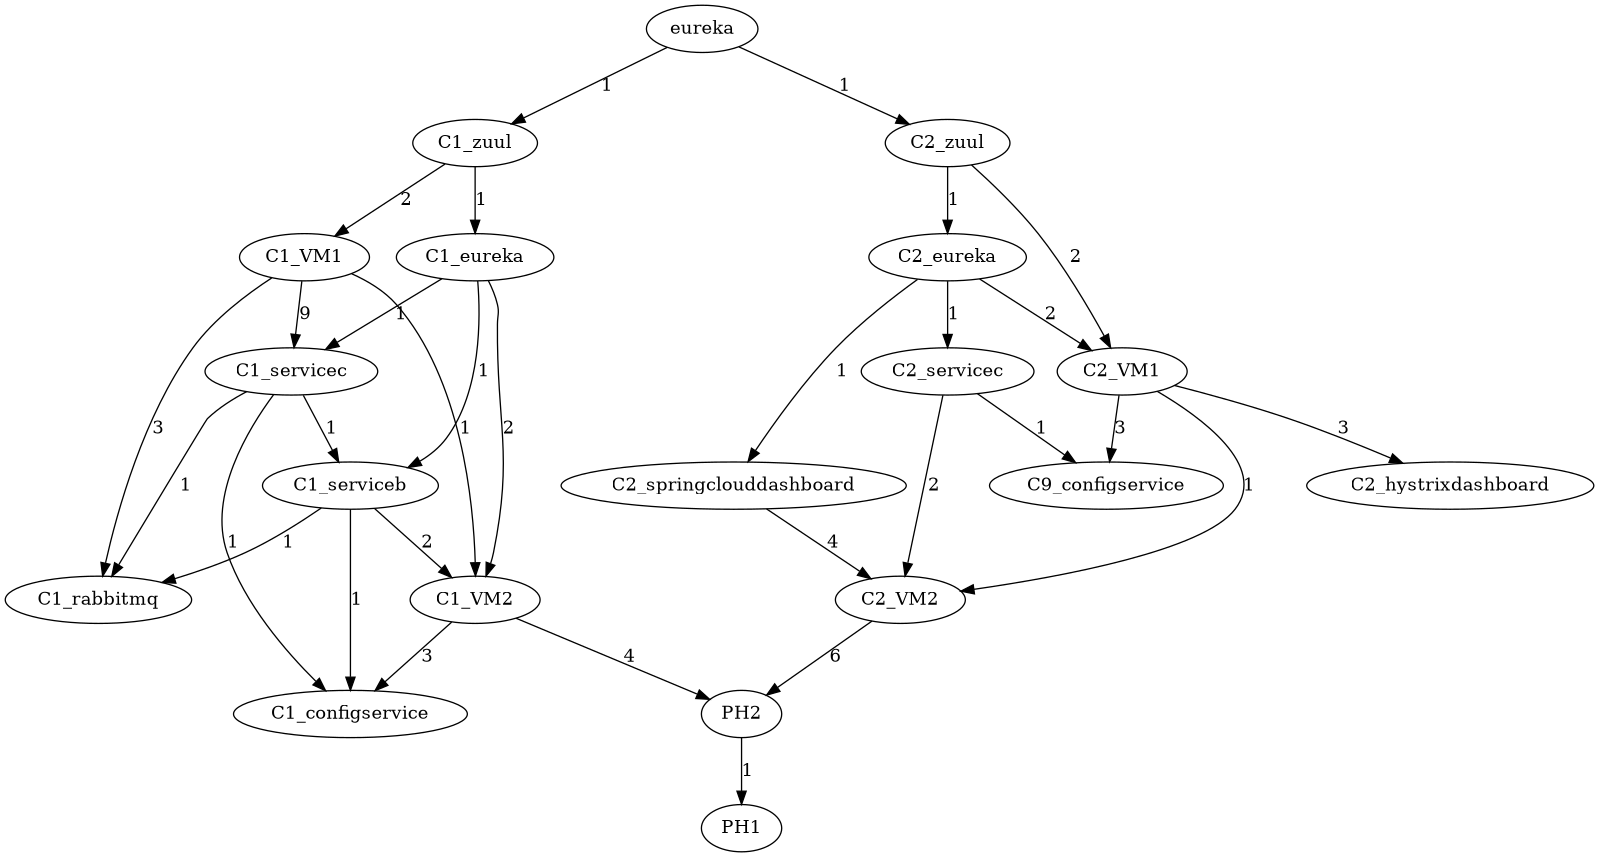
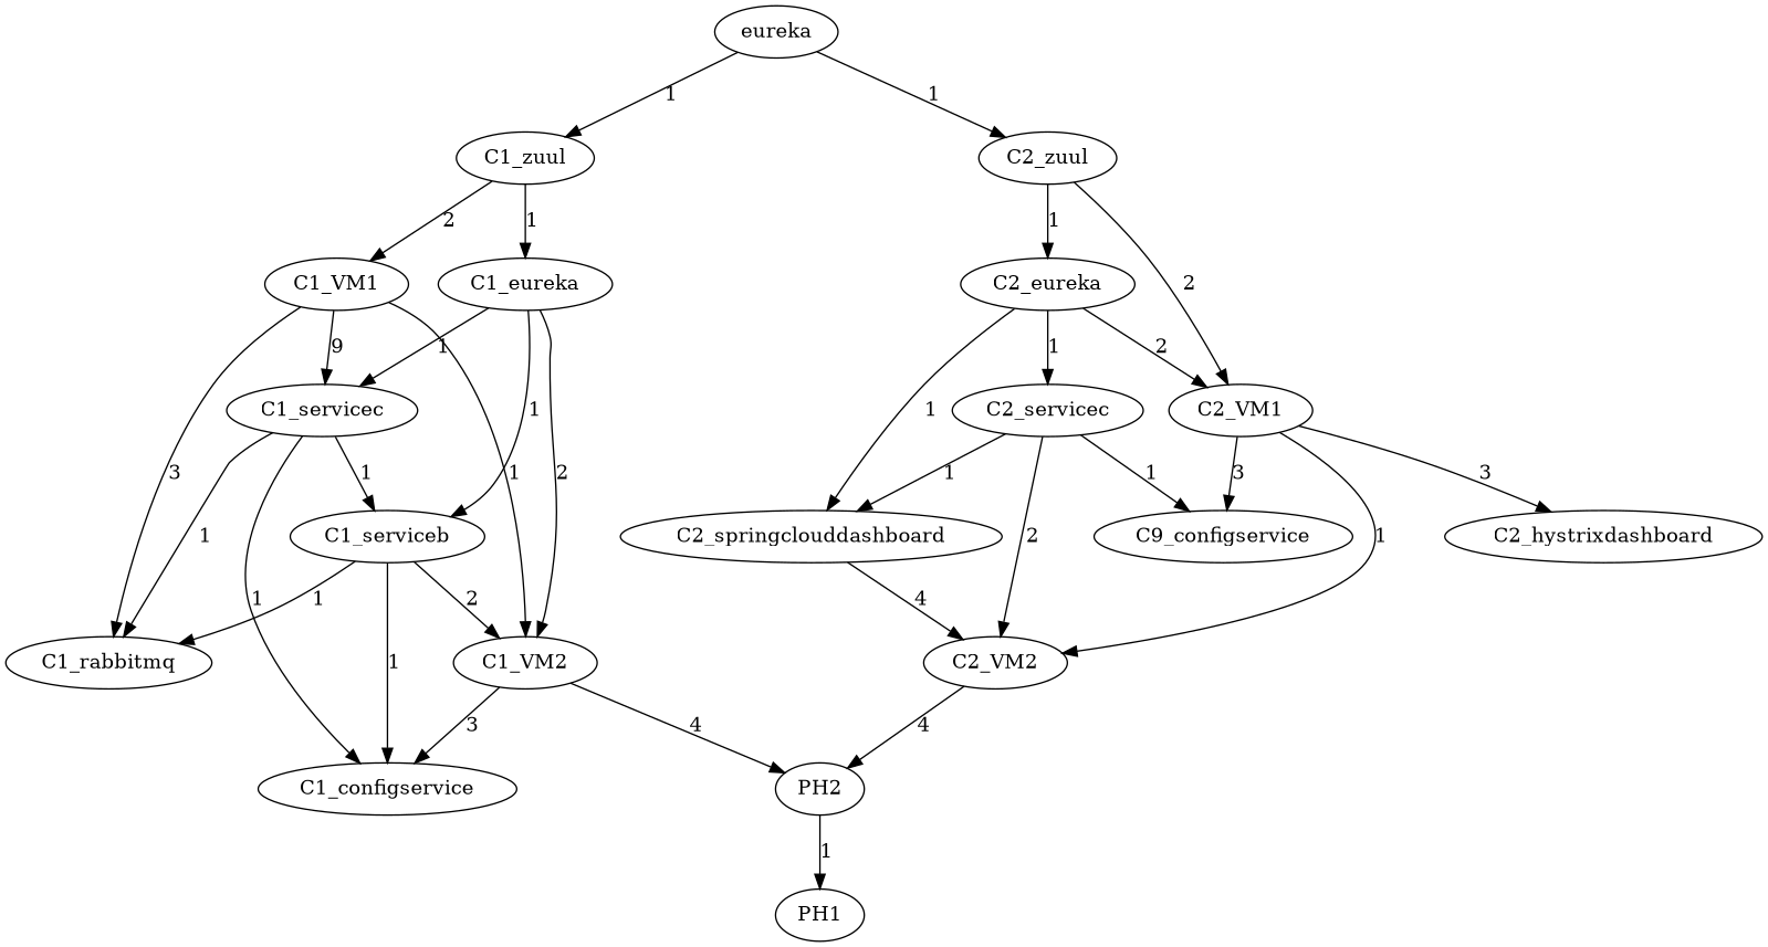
  digraph {
    n1 [label=eureka]
    C1_zuul
    C2_zuul
    C1_eureka
    C1_VM1
    C2_eureka
    C2_VM1
    C1_servicec
    C1_serviceb
    C1_VM2
    C1_rabbitmq
    C2_servicec
    C2_springclouddashboard
    n14 [label=C9_configservice]
    C2_hystrixdashboard
    C2_VM2
    C1_configservice
    PH2
    PH1
    n1 -> C1_zuul [label=1]
    n1 -> C2_zuul [label=1]
    C1_zuul -> C1_eureka [label=1]
    C1_zuul -> C1_VM1 [label=2]
    C2_zuul -> C2_eureka [label=1]
    C2_zuul -> C2_VM1 [label=2]
    C1_eureka -> C1_servicec [label=1]
    C1_eureka -> C1_serviceb [label=1]
    C1_eureka -> C1_VM2 [label=2]
    C1_VM1 -> C1_servicec [label=9]
    C1_VM1 -> C1_VM2 [label=1]
    C1_VM1 -> C1_rabbitmq [label=3]
    C2_eureka -> C2_VM1 [label=2]
    C2_eureka -> C2_servicec [label=1]
    C2_eureka -> C2_springclouddashboard [label=1]
    C2_VM1 -> n14 [label=3]
    C2_VM1 -> C2_hystrixdashboard [label=3]
    C2_VM1 -> C2_VM2 [label=1]
    C1_servicec -> C1_serviceb [label=1]
    C1_servicec -> C1_rabbitmq [label=1]
    C1_servicec -> C1_configservice [label=1]
    C1_serviceb -> C1_VM2 [label=2]
    C1_serviceb -> C1_rabbitmq [label=1]
    C1_serviceb -> C1_configservice [label=1]
    C1_VM2 -> C1_configservice [label=3]
    C1_VM2 -> PH2 [label=4]
+   C2_servicec -> C2_springclouddashboard [label=1]
    C2_servicec -> n14 [label=1]
    C2_servicec -> C2_VM2 [label=2]
    C2_springclouddashboard -> C2_VM2 [label=4]
-   C2_VM2 -> PH2 [label=6]
+   C2_VM2 -> PH2 [label=4]
    PH2 -> PH1 [label=1]
  }
